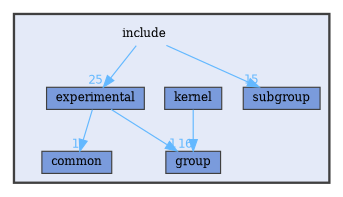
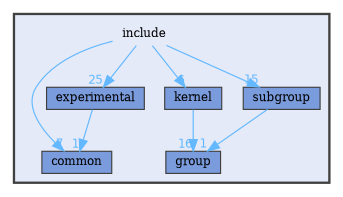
  digraph {
    compound=true
    fontname="DejaVu Serif"
    node [fontname="DejaVu Serif" fontsize=10 shape=box color=grey25 fillcolor="#7a9bdc" style=filled]
    edge [color=steelblue1 fontcolor=steelblue1 fontname="DejaVu Serif" fontsize=10 headlabel=1 labeldistance=1.5 labelfontname=Helvetica labelfontsize=10]
    n1 [height=0.2 label=include shape=plaintext width=0.4 color="" fillcolor="" style=""]
    n2 [height=0.2 label=common width=0.4]
    n3 [height=0.2 label=experimental width=0.4]
    n4 [height=0.2 label=group width=0.4]
    n5 [height=0.2 label=kernel width=0.4]
    n6 [height=0.2 label=subgroup width=0.4]
    subgraph cluster_1 {
      bgcolor="#e4eaf8"
      fontsize=10
      pencolor=grey25
      style="filled,bold"
      n1
      n2
      n3
      n4
      n5
      n6
    }
+   n1 -> n2 [headlabel=7]
    n1 -> n3 [headlabel=25]
+   n1 -> n5 [headlabel=6]
    n1 -> n6 [headlabel=15]
    n3 -> n2
-   n3 -> n4
+   n6 -> n4
    n5 -> n4 [headlabel=16]
  }
